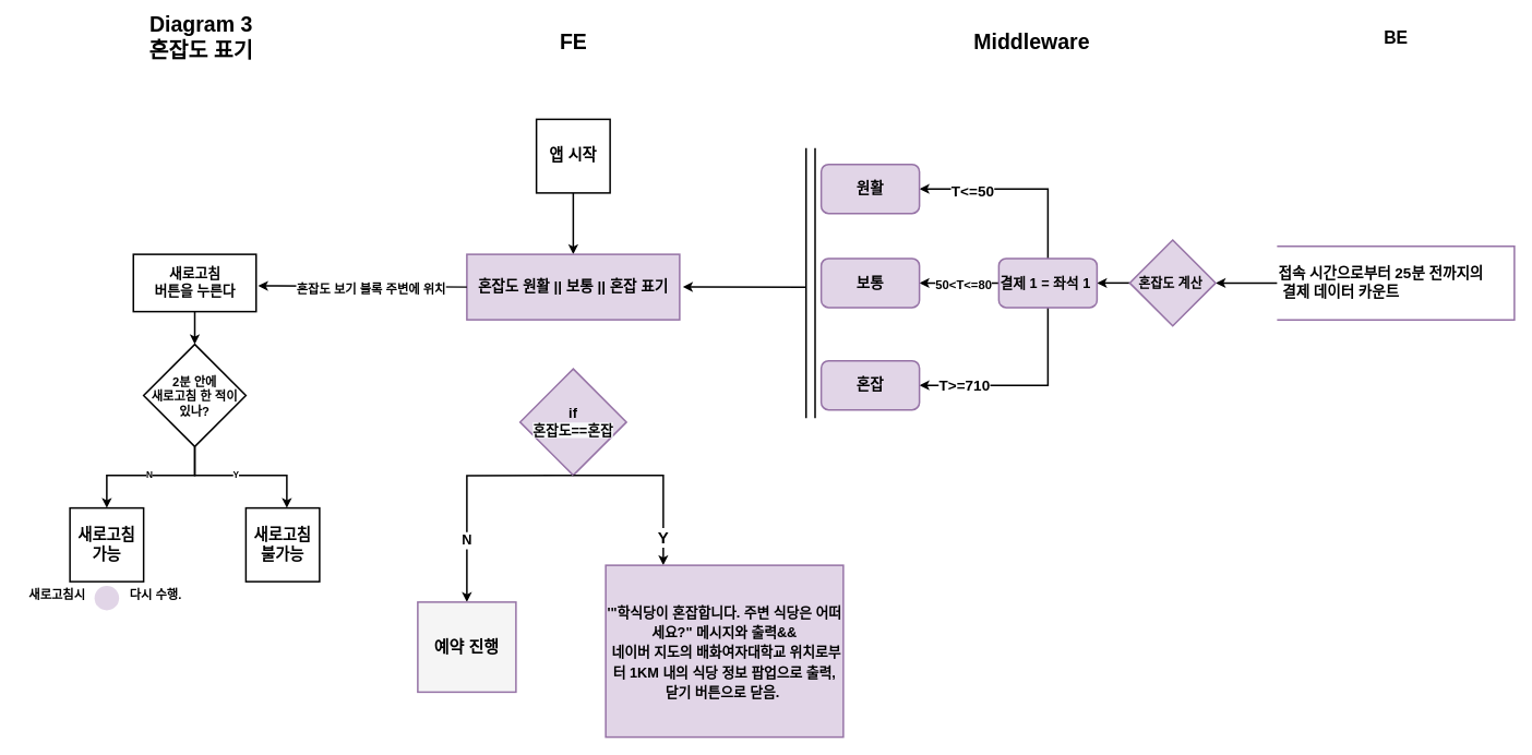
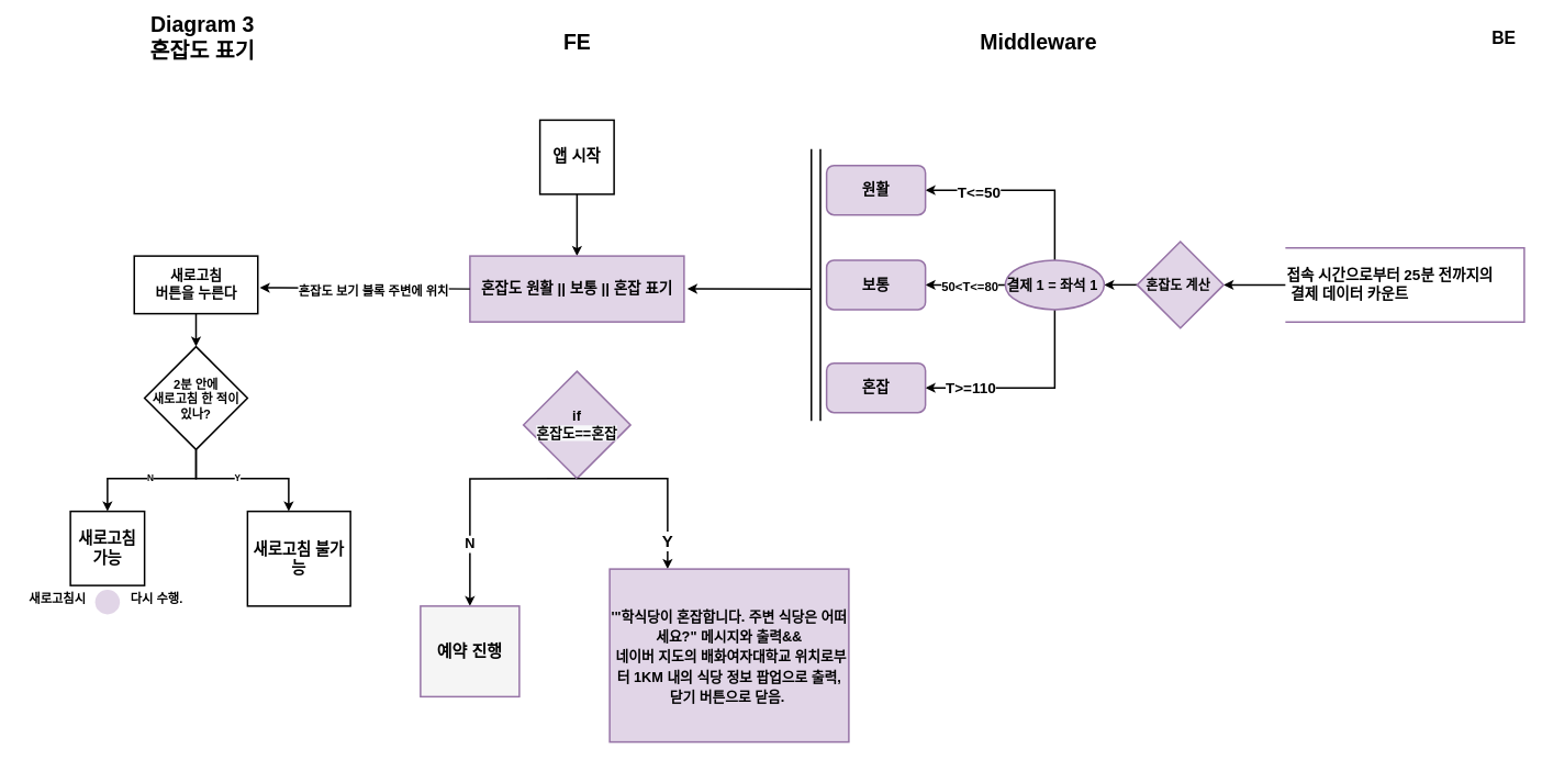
  <mxCell id="0" />
  <mxCell id="1" parent="0" />
  <mxCell id="2" value="&lt;span&gt;&lt;font style=&quot;font-size: 26px&quot;&gt;FE&lt;/font&gt;&lt;/span&gt;" style="text;html=1;align=center;verticalAlign=middle;resizable=0;points=[];autosize=1;strokeColor=none;fillColor=none;fontSize=13;strokeWidth=2;fontStyle=1" parent="1" vertex="1"><mxGeometry x="675" y="35" width="50" height="30" as="geometry" /></mxCell>
  <mxCell id="3" value="&lt;span&gt;&lt;font style=&quot;font-size: 26px&quot;&gt;Middleware&lt;/font&gt;&lt;/span&gt;" style="text;html=1;align=center;verticalAlign=middle;resizable=0;points=[];autosize=1;strokeColor=none;fillColor=none;fontSize=13;strokeWidth=2;fontStyle=1" parent="1" vertex="1"><mxGeometry x="1180" y="35" width="160" height="30" as="geometry" /></mxCell>
- <mxCell id="4" value="&lt;span style=&quot;font-size: 21px&quot;&gt;&lt;span&gt;BE&lt;/span&gt;&lt;/span&gt;" style="text;html=1;align=center;verticalAlign=middle;resizable=0;points=[];autosize=1;strokeColor=none;fillColor=none;fontSize=13;strokeWidth=2;fontStyle=1" parent="1" vertex="1"><mxGeometry x="1685" y="35" width="40" height="20" as="geometry" /></mxCell>
+ <mxCell id="4" value="&lt;span style=&quot;font-size: 21px&quot;&gt;&lt;span&gt;BE&lt;/span&gt;&lt;/span&gt;" style="text;html=1;align=center;verticalAlign=middle;resizable=0;points=[];autosize=1;strokeColor=none;fillColor=none;fontSize=13;strokeWidth=2;fontStyle=1" parent="1" vertex="1"><mxGeometry x="1805" y="35" width="40" height="20" as="geometry" /></mxCell>
  <mxCell id="5" value="&lt;font style=&quot;font-size: 26px&quot;&gt;&lt;span&gt;Diagram 3&lt;/span&gt;&lt;br&gt;혼잡도 표기&lt;/font&gt;" style="text;html=1;align=center;verticalAlign=middle;resizable=0;points=[];autosize=1;strokeColor=none;fillColor=none;fontSize=13;strokeWidth=2;fontStyle=1" parent="1" vertex="1"><mxGeometry x="170" y="20" width="150" height="50" as="geometry" /></mxCell>
  <mxCell id="6" value="" style="edgeStyle=orthogonalEdgeStyle;rounded=0;orthogonalLoop=1;jettySize=auto;html=1;fontSize=26;strokeWidth=2;fontStyle=1" edge="1" parent="1" source="7" target="15"><mxGeometry relative="1" as="geometry"><Array as="points"><mxPoint x="700" y="240" /><mxPoint x="700" y="240" /></Array></mxGeometry></mxCell>
  <mxCell id="7" value="&lt;span&gt;앱 시작&lt;/span&gt;" style="whiteSpace=wrap;html=1;aspect=fixed;fontSize=19;strokeWidth=2;fontStyle=1" parent="1" vertex="1"><mxGeometry x="655" y="145" width="90" height="90" as="geometry" /></mxCell>
  <mxCell id="8" value="N" style="edgeStyle=orthogonalEdgeStyle;rounded=0;orthogonalLoop=1;jettySize=auto;html=1;exitX=0.5;exitY=1;exitDx=0;exitDy=0;entryX=0.5;entryY=0;entryDx=0;entryDy=0;strokeWidth=2;fontStyle=1" parent="1" source="10" target="11" edge="1"><mxGeometry relative="1" as="geometry"><mxPoint x="368.857" y="435" as="targetPoint" /><Array as="points"><mxPoint x="237" y="580" /><mxPoint x="130" y="580" /></Array></mxGeometry></mxCell>
  <mxCell id="9" value="Y" style="edgeStyle=orthogonalEdgeStyle;rounded=0;orthogonalLoop=1;jettySize=auto;html=1;exitX=0.5;exitY=1;exitDx=0;exitDy=0;strokeWidth=2;fontStyle=1" parent="1" source="10" target="12" edge="1"><mxGeometry x="-0.091" relative="1" as="geometry"><mxPoint x="479" y="435" as="targetPoint" /><mxPoint as="offset" /><Array as="points"><mxPoint x="350" y="580" /></Array></mxGeometry></mxCell>
  <mxCell id="10" value="&lt;font style=&quot;font-size: 15px&quot;&gt;2분 안에&lt;br&gt;새로고침 한 적이 &lt;br&gt;있나?&lt;/font&gt;" style="rhombus;whiteSpace=wrap;html=1;strokeWidth=2;fontStyle=1" parent="1" vertex="1"><mxGeometry x="175" y="420" width="125" height="125" as="geometry" /></mxCell>
  <mxCell id="11" value="&lt;font style=&quot;font-size: 19px&quot;&gt;새로고침 가능&lt;br&gt;&lt;/font&gt;" style="whiteSpace=wrap;html=1;aspect=fixed;fontSize=19;strokeWidth=2;fontStyle=1" parent="1" vertex="1"><mxGeometry x="85" y="620" width="90" height="90" as="geometry" /></mxCell>
- <mxCell id="12" value="&lt;font style=&quot;font-size: 19px&quot;&gt;새로고침 불가능&lt;br&gt;&lt;/font&gt;" style="whiteSpace=wrap;html=1;aspect=fixed;fontSize=19;strokeWidth=2;fontStyle=1" parent="1" vertex="1"><mxGeometry x="300" y="620" width="90" height="90" as="geometry" /></mxCell>
+ <mxCell id="12" value="&lt;font style=&quot;font-size: 19px&quot;&gt;새로고침 불가능&lt;br&gt;&lt;/font&gt;" style="whiteSpace=wrap;html=1;aspect=fixed;fontSize=19;strokeWidth=2;fontStyle=1" parent="1" vertex="1"><mxGeometry x="300" y="620" width="125" height="115" as="geometry" /></mxCell>
  <mxCell id="13" value="N" style="edgeStyle=orthogonalEdgeStyle;rounded=0;orthogonalLoop=1;jettySize=auto;html=1;fontSize=17;strokeWidth=2;fontStyle=1" parent="1" target="14" edge="1"><mxGeometry x="0.474" relative="1" as="geometry"><mxPoint x="1090" y="455" as="targetPoint" /><mxPoint x="700" y="580" as="sourcePoint" /><mxPoint as="offset" /></mxGeometry></mxCell>
  <mxCell id="14" value="&lt;font style=&quot;font-size: 20px&quot;&gt;예약 진행&lt;/font&gt;" style="rounded=0;whiteSpace=wrap;html=1;shadow=0;glass=0;sketch=0;fontSize=17;strokeWidth=2;fontStyle=1;fillColor=#f5f5f5;strokeColor=#9673a6;" parent="1" vertex="1"><mxGeometry x="510" y="735" width="120" height="110" as="geometry" /></mxCell>
  <mxCell id="15" value="&lt;font style=&quot;font-size: 18px&quot;&gt;혼잡도 원활 || 보통 || 혼잡 표기&lt;/font&gt;" style="whiteSpace=wrap;html=1;fontSize=19;strokeWidth=2;fontStyle=1;fillColor=#e1d5e7;strokeColor=#9673a6;" vertex="1" parent="1"><mxGeometry x="570" y="310" width="260" height="80" as="geometry" /></mxCell>
  <mxCell id="16" value="&lt;font style=&quot;font-size: 17px&quot;&gt;&lt;span&gt;if&lt;br&gt;&lt;/span&gt;&lt;/font&gt;&lt;span style=&quot;color: rgb(0 , 0 , 0) ; font-family: &amp;quot;helvetica&amp;quot; ; font-style: normal ; letter-spacing: normal ; text-align: center ; text-indent: 0px ; text-transform: none ; word-spacing: 0px ; background-color: rgb(248 , 249 , 250) ; display: inline ; float: none ; font-size: 17px&quot;&gt;&lt;font style=&quot;font-size: 17px&quot;&gt;&lt;span&gt;혼잡도==혼잡&lt;/span&gt;&lt;/font&gt;&lt;br&gt;&lt;/span&gt;" style="rhombus;whiteSpace=wrap;html=1;shadow=0;glass=0;sketch=0;strokeWidth=2;fontStyle=1;fillColor=#e1d5e7;strokeColor=#9673a6;" vertex="1" parent="1"><mxGeometry x="635" y="450" width="130" height="130" as="geometry" /></mxCell>
  <mxCell id="17" value="" style="edgeStyle=orthogonalEdgeStyle;rounded=0;orthogonalLoop=1;jettySize=auto;html=1;fontSize=18;strokeWidth=2;fontStyle=1" edge="1" parent="1" source="18" target="20"><mxGeometry relative="1" as="geometry" /></mxCell>
  <mxCell id="18" value="&lt;span&gt;접속 시간으로부터 25분 전까지의&lt;br&gt;&amp;nbsp;결제 데이터 카운트&amp;nbsp;&lt;/span&gt;" style="strokeWidth=2;html=1;shape=mxgraph.flowchart.annotation_1;align=left;pointerEvents=1;fontSize=18;direction=west;fontStyle=1;fillColor=#e1d5e7;strokeColor=#9673a6;" vertex="1" parent="1"><mxGeometry x="1560" y="300" width="290" height="90" as="geometry" /></mxCell>
  <mxCell id="19" value="" style="edgeStyle=orthogonalEdgeStyle;rounded=0;orthogonalLoop=1;jettySize=auto;html=1;fontSize=15;strokeWidth=2;fontStyle=1" edge="1" parent="1" source="20" target="25"><mxGeometry relative="1" as="geometry" /></mxCell>
  <mxCell id="20" value="&lt;font style=&quot;font-size: 16px&quot;&gt;&lt;span&gt;&amp;nbsp; 혼잡도 계산&lt;/span&gt;&lt;/font&gt;" style="rhombus;whiteSpace=wrap;html=1;fontSize=18;align=left;strokeWidth=2;fontStyle=1;fillColor=#e1d5e7;strokeColor=#9673a6;" vertex="1" parent="1"><mxGeometry x="1380" y="292.5" width="105" height="105" as="geometry" /></mxCell>
  <mxCell id="21" value="" style="edgeStyle=orthogonalEdgeStyle;rounded=0;orthogonalLoop=1;jettySize=auto;html=1;fontSize=16;strokeWidth=2;fontStyle=1" edge="1" parent="1" source="25" target="26"><mxGeometry relative="1" as="geometry"><Array as="points"><mxPoint x="1280" y="230" /></Array></mxGeometry></mxCell>
  <mxCell id="22" value="T&amp;lt;=50" style="edgeLabel;html=1;align=center;verticalAlign=middle;resizable=0;points=[];fontSize=18;fontStyle=1" vertex="1" connectable="0" parent="21"><mxGeometry x="0.475" y="2" relative="1" as="geometry"><mxPoint as="offset" /></mxGeometry></mxCell>
  <mxCell id="23" value="" style="edgeStyle=orthogonalEdgeStyle;rounded=0;orthogonalLoop=1;jettySize=auto;html=1;fontSize=16;strokeWidth=2;fontStyle=1" edge="1" parent="1" source="25" target="27"><mxGeometry relative="1" as="geometry" /></mxCell>
  <mxCell id="24" value="" style="edgeStyle=orthogonalEdgeStyle;rounded=0;orthogonalLoop=1;jettySize=auto;html=1;fontSize=18;strokeWidth=2;entryX=1;entryY=0.5;entryDx=0;entryDy=0;fontStyle=1" edge="1" parent="1" source="25" target="28"><mxGeometry relative="1" as="geometry"><mxPoint x="1180" y="470" as="targetPoint" /><Array as="points"><mxPoint x="1280" y="470" /></Array></mxGeometry></mxCell>
- <mxCell id="25" value="&lt;font style=&quot;font-size: 17px&quot;&gt;&lt;span&gt;결제 1 = 좌석 1&lt;/span&gt;&lt;/font&gt;" style="rounded=1;whiteSpace=wrap;html=1;fontSize=18;align=left;strokeWidth=2;fontStyle=1;fillColor=#e1d5e7;strokeColor=#9673a6;" vertex="1" parent="1"><mxGeometry x="1220" y="315" width="120" height="60" as="geometry" /></mxCell>
+ <mxCell id="25" value="&lt;font style=&quot;font-size: 17px&quot;&gt;&lt;span&gt;결제 1 = 좌석 1&lt;/span&gt;&lt;/font&gt;" style="ellipse;whiteSpace=wrap;html=1;fontSize=18;align=left;strokeWidth=2;fontStyle=1;fillColor=#e1d5e7;strokeColor=#9673a6;" vertex="1" parent="1"><mxGeometry x="1220" y="315" width="120" height="60" as="geometry" /></mxCell>
  <mxCell id="26" value="원활" style="whiteSpace=wrap;html=1;fontSize=18;align=center;rounded=1;strokeWidth=2;fontStyle=1;fillColor=#e1d5e7;strokeColor=#9673a6;" vertex="1" parent="1"><mxGeometry x="1003" y="200" width="120" height="60" as="geometry" /></mxCell>
  <mxCell id="27" value="&lt;font style=&quot;font-size: 18px&quot;&gt;보통&lt;/font&gt;" style="whiteSpace=wrap;html=1;fontSize=18;align=center;rounded=1;strokeWidth=2;fontStyle=1;fillColor=#e1d5e7;strokeColor=#9673a6;" vertex="1" parent="1"><mxGeometry x="1003" y="315" width="120" height="60" as="geometry" /></mxCell>
  <mxCell id="28" value="&lt;font style=&quot;font-size: 18px&quot;&gt;혼잡&lt;/font&gt;" style="whiteSpace=wrap;html=1;fontSize=18;align=center;rounded=1;strokeWidth=2;fontStyle=1;fillColor=#e1d5e7;strokeColor=#9673a6;" vertex="1" parent="1"><mxGeometry x="1003" y="440" width="120" height="60" as="geometry" /></mxCell>
  <mxCell id="29" value="" style="shape=link;html=1;rounded=0;fontSize=18;strokeWidth=2;width=10;fontStyle=1" edge="1" parent="1"><mxGeometry width="100" relative="1" as="geometry"><mxPoint x="990" y="180" as="sourcePoint" /><mxPoint x="990" y="510" as="targetPoint" /></mxGeometry></mxCell>
  <mxCell id="30" value="" style="endArrow=classic;html=1;rounded=0;fontSize=18;strokeWidth=2;fontStyle=1" edge="1" parent="1"><mxGeometry width="50" height="50" relative="1" as="geometry"><mxPoint x="984" y="350.14" as="sourcePoint" /><mxPoint x="834" y="349.84" as="targetPoint" /></mxGeometry></mxCell>
- <mxCell id="31" value="T&amp;gt;=710" style="edgeLabel;html=1;align=center;verticalAlign=middle;resizable=0;points=[];fontSize=18;fontStyle=1" vertex="1" connectable="0" parent="1"><mxGeometry x="1190.005" y="292.5" as="geometry"><mxPoint x="-13" y="178" as="offset" /></mxGeometry></mxCell>
+ <mxCell id="31" value="T&amp;gt;=110" style="edgeLabel;html=1;align=center;verticalAlign=middle;resizable=0;points=[];fontSize=18;fontStyle=1" vertex="1" connectable="0" parent="1"><mxGeometry x="1190.005" y="292.5" as="geometry"><mxPoint x="-13" y="178" as="offset" /></mxGeometry></mxCell>
  <mxCell id="32" value="&lt;font style=&quot;font-size: 15px&quot;&gt;50&amp;lt;T&amp;lt;=80&lt;/font&gt;" style="edgeLabel;html=1;align=center;verticalAlign=middle;resizable=0;points=[];fontSize=18;fontStyle=1" vertex="1" connectable="0" parent="1"><mxGeometry x="1209.505" y="237" as="geometry"><mxPoint x="-33" y="109" as="offset" /></mxGeometry></mxCell>
  <mxCell id="33" value="Y" style="edgeStyle=orthogonalEdgeStyle;rounded=0;orthogonalLoop=1;jettySize=auto;html=1;fontSize=20;strokeWidth=2;fontStyle=1" edge="1" parent="1"><mxGeometry x="0.694" relative="1" as="geometry"><mxPoint x="810" y="690" as="targetPoint" /><mxPoint as="offset" /><mxPoint x="699.971" y="580.029" as="sourcePoint" /><Array as="points"><mxPoint x="790" y="580" /><mxPoint x="790" y="580" /></Array></mxGeometry></mxCell>
  <mxCell id="34" value="&lt;span style=&quot;font-size: 17px&quot;&gt;&lt;span&gt;'&quot;학식당이 혼잡합니다. 주변 식당은 어떠세요?&quot; 메시지와 출력&amp;amp;&amp;amp;&lt;br&gt;&amp;nbsp;네이버 지도의 배화여자대학교 위치로부터 1KM 내의 식당 정보 팝업으로 출력, 닫기 버튼으로 닫음.&amp;nbsp;&lt;/span&gt;&lt;/span&gt;" style="rounded=0;whiteSpace=wrap;html=1;shadow=0;glass=0;sketch=0;fontSize=20;strokeWidth=2;fontStyle=1;fillColor=#e1d5e7;strokeColor=#9673a6;" vertex="1" parent="1"><mxGeometry x="739.68" y="690" width="290.32" height="210" as="geometry" /></mxCell>
  <mxCell id="35" value="" style="edgeStyle=orthogonalEdgeStyle;rounded=0;orthogonalLoop=1;jettySize=auto;html=1;fontSize=15;strokeWidth=2;" edge="1" parent="1" source="36" target="10"><mxGeometry relative="1" as="geometry" /></mxCell>
  <mxCell id="36" value="&lt;span&gt;새로고침 &lt;br&gt;버튼을 누른다&lt;/span&gt;" style="rounded=0;whiteSpace=wrap;html=1;fontSize=17;strokeWidth=2;fontStyle=1" vertex="1" parent="1"><mxGeometry x="162.5" y="310" width="150" height="70" as="geometry" /></mxCell>
  <mxCell id="37" value="" style="endArrow=classic;html=1;rounded=0;fontSize=15;strokeWidth=2;entryX=1.016;entryY=0.55;entryDx=0;entryDy=0;entryPerimeter=0;" edge="1" parent="1" target="36"><mxGeometry width="50" height="50" relative="1" as="geometry"><mxPoint x="570" y="350" as="sourcePoint" /><mxPoint x="620" y="300" as="targetPoint" /></mxGeometry></mxCell>
  <mxCell id="38" value="&lt;b&gt;혼잡도 보기 블록 주변에 위치&lt;/b&gt;" style="edgeLabel;html=1;align=center;verticalAlign=middle;resizable=0;points=[];fontSize=15;" vertex="1" connectable="0" parent="37"><mxGeometry x="-0.082" y="2" relative="1" as="geometry"><mxPoint as="offset" /></mxGeometry></mxCell>
  <mxCell id="39" value="&lt;b&gt;새로고침시&amp;nbsp; &amp;nbsp; &amp;nbsp; &amp;nbsp; &amp;nbsp; &amp;nbsp; &amp;nbsp;다시 수행.&amp;nbsp;&lt;/b&gt;" style="text;html=1;align=center;verticalAlign=middle;resizable=0;points=[];autosize=1;strokeColor=none;fillColor=none;fontSize=15;" vertex="1" parent="1"><mxGeometry x="20" y="715" width="220" height="20" as="geometry" /></mxCell>
  <mxCell id="40" value="" style="ellipse;whiteSpace=wrap;html=1;aspect=fixed;fontSize=15;strokeWidth=2;strokeColor=none;fillColor=#e1d5e7;" vertex="1" parent="1"><mxGeometry x="115" y="715" width="30" height="30" as="geometry" /></mxCell>
